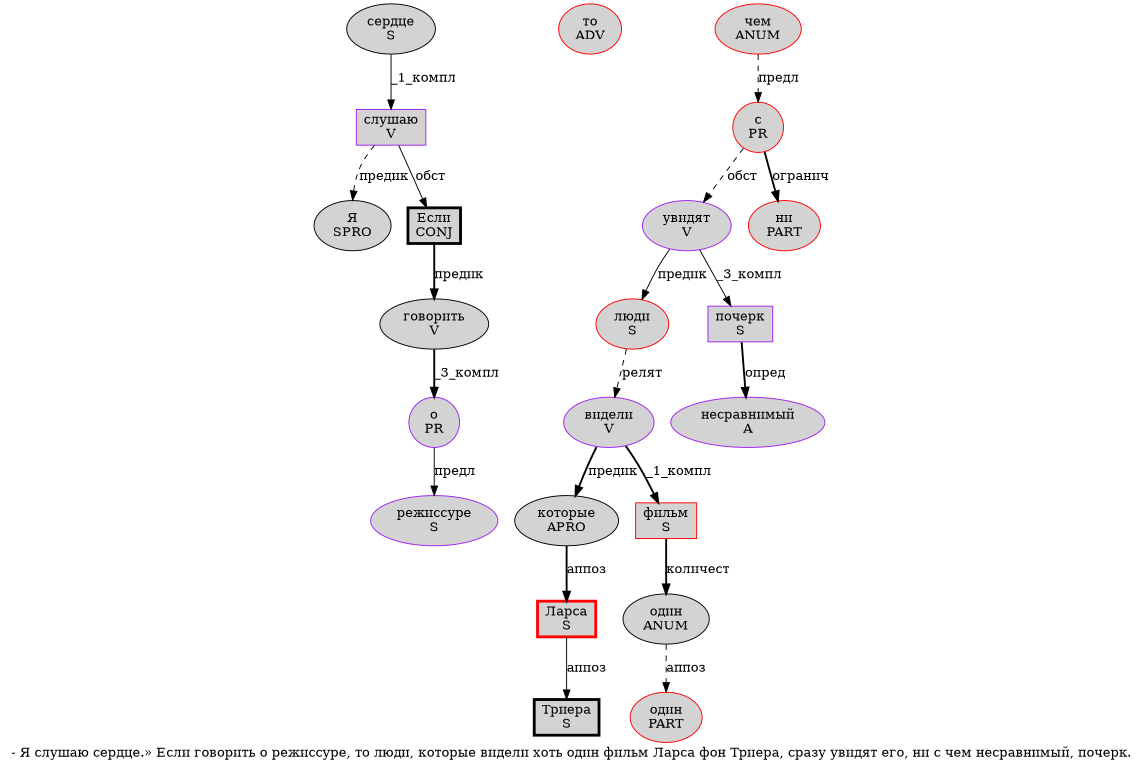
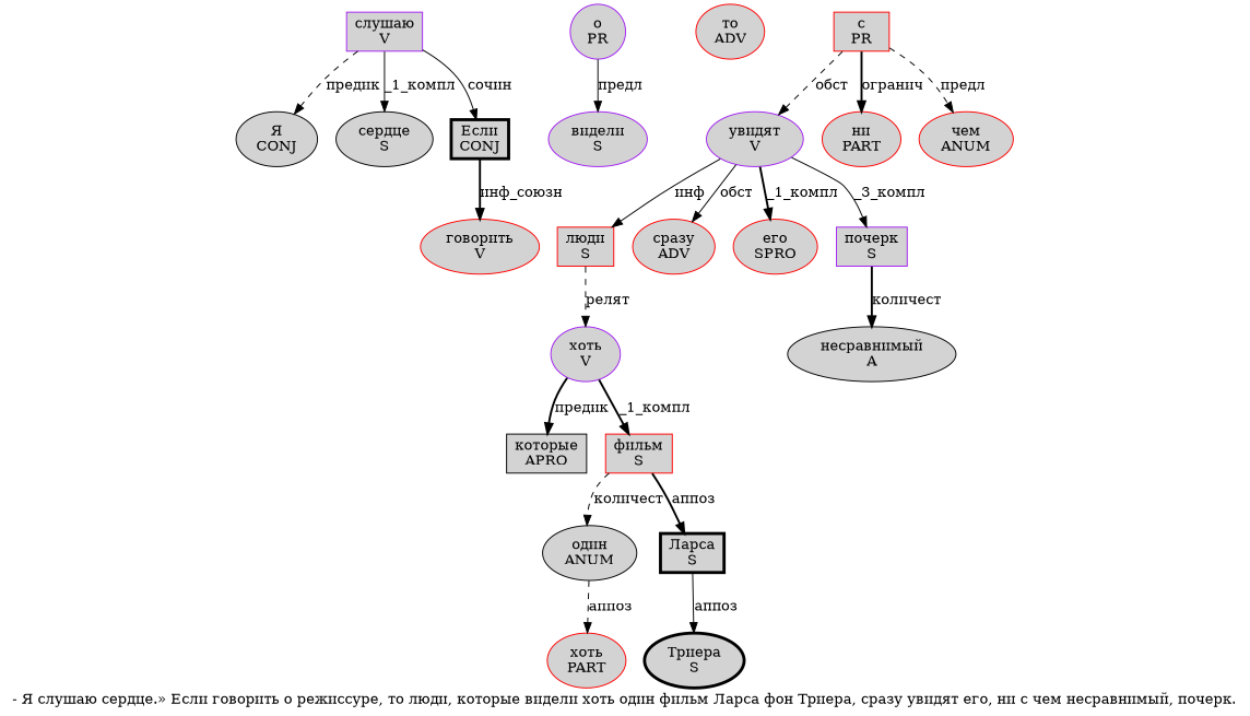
  digraph {
    fontname="DejaVu Serif"
    label="- Я слушаю сердце.» Если говорить о режиссуре, то люди, которые видели хоть один фильм Ларса фон Триера, сразу увидят его, ни с чем несравнимый, почерк."
    node [color=red fillcolor=lightgray fontname="DejaVu Serif" penwidth=1 shape=ellipse style=filled]
    edge [fontname="DejaVu Serif" style=bold]
-   n1 [color=black label="Я\nSPRO"]
+   n1 [color=black label="Я\nCONJ"]
    n2 [color=purple label="слушаю\nV" shape=box]
    n3 [color=black label="сердце\nS"]
    n4 [color=black label="Если\nCONJ" penwidth=3 shape=box]
-   n5 [color=black label="говорить\nV"]
+   n5 [label="говорить\nV"]
    n6 [color=purple label="о\nPR"]
-   n7 [color=purple label="режиссуре\nS"]
+   n7 [color=purple label="видели\nS"]
    n8 [label="то\nADV"]
-   n9 [label="люди\nS"]
-   n10 [color=purple label="видели\nV"]
-   n11 [color=black label="которые\nAPRO"]
+   n9 [label="люди\nS" shape=box]
+   n10 [color=purple label="хоть\nV"]
+   n11 [color=black label="которые\nAPRO" shape=box]
    n12 [label="фильм\nS" shape=box]
    n13 [color=black label="один\nANUM"]
-   n14 [label="Ларса\nS" penwidth=3 shape=box]
-   n15 [label="один\nPART"]
-   n16 [color=black label="Триера\nS" penwidth=3 shape=box]
+   n14 [color=black label="Ларса\nS" penwidth=3 shape=box]
+   n15 [label="хоть\nPART"]
+   n16 [color=black label="Триера\nS" penwidth=3]
+   n17 [label="сразу\nADV"]
    n18 [color=purple label="увидят\nV"]
+   n19 [label="его\nSPRO"]
    n20 [color=purple label="почерк\nS" shape=box]
-   n21 [label="с\nPR"]
+   n21 [label="с\nPR" shape=box]
    n22 [label="ни\nPART"]
    n23 [label="чем\nANUM"]
-   n24 [color=purple label="несравнимый\nA"]
+   n24 [color=black label="несравнимый\nA"]
    n2 -> n1 [label="предик" style=dashed]
-   n3 -> n2 [label="_1_компл" style=solid]
-   n2 -> n4 [label="обст" style=solid]
-   n4 -> n5 [label="предик"]
-   n5 -> n6 [label="_3_компл"]
+   n2 -> n3 [label="_1_компл" style=solid]
+   n2 -> n4 [label="сочин" style=solid]
+   n4 -> n5 [label="инф_союзн"]
    n6 -> n7 [label="предл" style=solid]
    n9 -> n10 [label="релят" style=dashed]
    n10 -> n11 [label="предик"]
    n10 -> n12 [label="_1_компл"]
-   n12 -> n13 [label="количест"]
-   n11 -> n14 [label="аппоз"]
+   n12 -> n13 [label="количест" style=dashed]
+   n12 -> n14 [label="аппоз"]
    n13 -> n15 [label="аппоз" style=dashed]
    n14 -> n16 [label="аппоз" style=solid]
-   n18 -> n9 [label="предик" style=solid]
+   n18 -> n9 [label="инф" style=solid]
+   n18 -> n17 [label="обст" style=solid]
+   n18 -> n19 [label="_1_компл"]
    n18 -> n20 [label="_3_компл" style=solid]
-   n20 -> n24 [label="опред"]
+   n20 -> n24 [label="количест"]
    n21 -> n18 [label="обст" style=dashed]
    n21 -> n22 [label="огранич"]
-   n23 -> n21 [label="предл" style=dashed]
+   n21 -> n23 [label="предл" style=dashed]
  }
